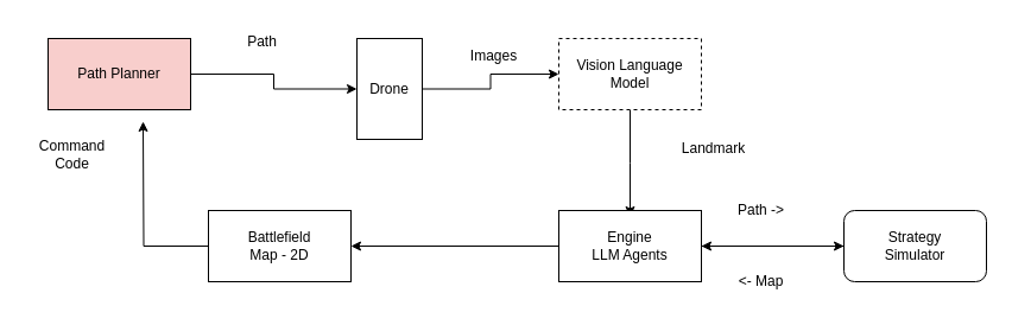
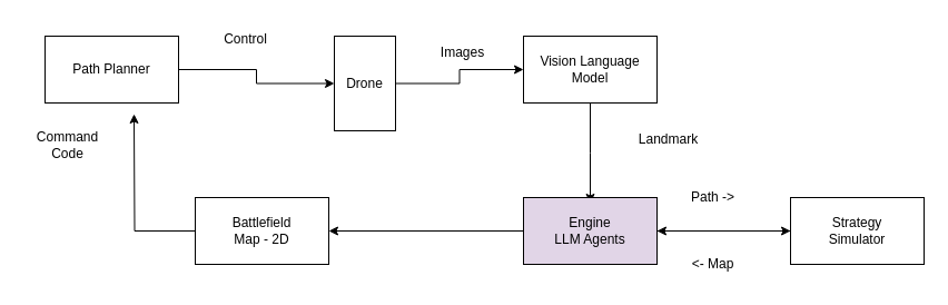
  <mxCell id="0" />
  <mxCell id="1" parent="0" />
  <mxCell id="2" style="edgeStyle=orthogonalEdgeStyle;rounded=0;orthogonalLoop=1;jettySize=auto;html=1;entryX=0;entryY=0.5;entryDx=0;entryDy=0;" edge="1" parent="1" source="3" target="5"><mxGeometry relative="1" as="geometry" /></mxCell>
  <mxCell id="3" value="Drone" style="rounded=0;whiteSpace=wrap;html=1;" vertex="1" parent="1"><mxGeometry x="300" y="32" width="55" height="85" as="geometry" /></mxCell>
  <mxCell id="4" style="edgeStyle=orthogonalEdgeStyle;rounded=0;orthogonalLoop=1;jettySize=auto;html=1;" edge="1" parent="1" source="5"><mxGeometry relative="1" as="geometry"><mxPoint x="530" y="182" as="targetPoint" /></mxGeometry></mxCell>
- <mxCell id="5" value="Vision Language Model" style="rounded=0;whiteSpace=wrap;html=1;dashed=1;" vertex="1" parent="1"><mxGeometry x="470" y="32" width="120" height="60" as="geometry" /></mxCell>
+ <mxCell id="5" value="Vision Language Model" style="rounded=0;whiteSpace=wrap;html=1;" vertex="1" parent="1"><mxGeometry x="470" y="32" width="120" height="60" as="geometry" /></mxCell>
  <mxCell id="6" style="edgeStyle=orthogonalEdgeStyle;rounded=0;orthogonalLoop=1;jettySize=auto;html=1;entryX=0;entryY=0.5;entryDx=0;entryDy=0;" edge="1" parent="1" source="8" target="12"><mxGeometry relative="1" as="geometry" /></mxCell>
  <mxCell id="7" style="edgeStyle=orthogonalEdgeStyle;rounded=0;orthogonalLoop=1;jettySize=auto;html=1;entryX=1;entryY=0.5;entryDx=0;entryDy=0;" edge="1" parent="1" source="8" target="10"><mxGeometry relative="1" as="geometry" /></mxCell>
- <mxCell id="8" value="&lt;div&gt;Engine&lt;/div&gt;&lt;div&gt;LLM Agents&lt;br&gt;&lt;/div&gt;" style="rounded=0;whiteSpace=wrap;html=1;" vertex="1" parent="1"><mxGeometry x="470" y="177" width="120" height="60" as="geometry" /></mxCell>
+ <mxCell id="8" value="&lt;div&gt;Engine&lt;/div&gt;&lt;div&gt;LLM Agents&lt;br&gt;&lt;/div&gt;" style="rounded=0;whiteSpace=wrap;html=1;fillColor=#e1d5e7;" vertex="1" parent="1"><mxGeometry x="470" y="177" width="120" height="60" as="geometry" /></mxCell>
  <mxCell id="9" style="edgeStyle=orthogonalEdgeStyle;rounded=0;orthogonalLoop=1;jettySize=auto;html=1;" edge="1" parent="1" source="10"><mxGeometry relative="1" as="geometry"><mxPoint x="120" y="102" as="targetPoint" /></mxGeometry></mxCell>
  <mxCell id="10" value="&lt;div&gt;Battlefield&lt;/div&gt;&lt;div&gt;Map - 2D&lt;br&gt;&lt;/div&gt;" style="rounded=0;whiteSpace=wrap;html=1;" vertex="1" parent="1"><mxGeometry x="175" y="177" width="120" height="60" as="geometry" /></mxCell>
  <mxCell id="11" style="edgeStyle=orthogonalEdgeStyle;rounded=0;orthogonalLoop=1;jettySize=auto;html=1;" edge="1" parent="1" source="12"><mxGeometry relative="1" as="geometry"><mxPoint x="590" y="207" as="targetPoint" /></mxGeometry></mxCell>
- <mxCell id="12" value="&lt;div&gt;Strategy&lt;/div&gt;&lt;div&gt;Simulator&lt;br&gt;&lt;/div&gt;" style="whiteSpace=wrap;html=1;rounded=1;" vertex="1" parent="1"><mxGeometry x="710" y="177" width="120" height="60" as="geometry" /></mxCell>
+ <mxCell id="12" value="&lt;div&gt;Strategy&lt;/div&gt;&lt;div&gt;Simulator&lt;br&gt;&lt;/div&gt;" style="rounded=0;whiteSpace=wrap;html=1;" vertex="1" parent="1"><mxGeometry x="710" y="177" width="120" height="60" as="geometry" /></mxCell>
  <mxCell id="13" style="edgeStyle=orthogonalEdgeStyle;rounded=0;orthogonalLoop=1;jettySize=auto;html=1;" edge="1" parent="1" source="14" target="3"><mxGeometry relative="1" as="geometry" /></mxCell>
- <mxCell id="14" value="Path Planner" style="rounded=0;whiteSpace=wrap;html=1;fillColor=#f8cecc;" vertex="1" parent="1"><mxGeometry x="40" y="32" width="120" height="60" as="geometry" /></mxCell>
+ <mxCell id="14" value="Path Planner" style="rounded=0;whiteSpace=wrap;html=1;" vertex="1" parent="1"><mxGeometry x="40" y="32" width="120" height="60" as="geometry" /></mxCell>
  <mxCell id="15" value="Images" style="text;html=1;align=center;verticalAlign=middle;resizable=0;points=[];autosize=1;strokeColor=none;fillColor=none;" vertex="1" parent="1"><mxGeometry x="385" y="32" width="60" height="30" as="geometry" /></mxCell>
  <mxCell id="16" value="Landmark" style="text;html=1;align=center;verticalAlign=middle;resizable=0;points=[];autosize=1;strokeColor=none;fillColor=none;" vertex="1" parent="1"><mxGeometry x="560" y="110" width="80" height="30" as="geometry" /></mxCell>
  <mxCell id="17" value="Path -&amp;gt;" style="text;html=1;align=center;verticalAlign=middle;resizable=0;points=[];autosize=1;strokeColor=none;fillColor=none;" vertex="1" parent="1"><mxGeometry x="595" y="162" width="90" height="30" as="geometry" /></mxCell>
  <mxCell id="18" value="&lt;div&gt;Command&lt;/div&gt;&lt;div&gt;Code&lt;br&gt;&lt;/div&gt;" style="text;html=1;align=center;verticalAlign=middle;resizable=0;points=[];autosize=1;strokeColor=none;fillColor=none;" vertex="1" parent="1"><mxGeometry y="110" width="80" height="40" as="geometry" x="20" /></mxCell>
- <mxCell id="19" value="Path" style="text;html=1;align=center;verticalAlign=middle;resizable=0;points=[];autosize=1;strokeColor=none;fillColor=none;" vertex="1" parent="1"><mxGeometry x="190" y="20" width="60" height="30" as="geometry" /></mxCell>
+ <mxCell id="19" value="Control" style="text;html=1;align=center;verticalAlign=middle;resizable=0;points=[];autosize=1;strokeColor=none;fillColor=none;" vertex="1" parent="1"><mxGeometry x="190" y="20" width="60" height="30" as="geometry" /></mxCell>
  <mxCell id="20" value="&amp;lt;- Map" style="text;html=1;align=center;verticalAlign=middle;resizable=0;points=[];autosize=1;strokeColor=none;fillColor=none;" vertex="1" parent="1"><mxGeometry x="605" y="222" width="70" height="30" as="geometry" /></mxCell>
